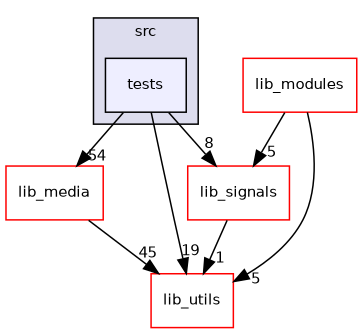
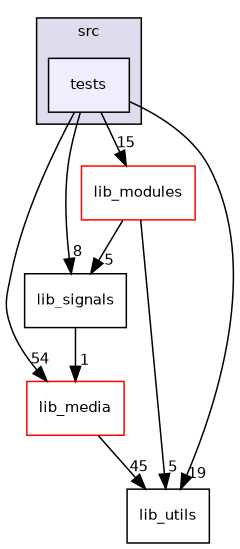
  digraph {
    compound=true
    node [fillcolor=white fontname=Helvetica fontsize=10 shape=box style=filled color=red]
    edge [headlabel=5 labeldistance=1.5 labelfontname=Helvetica labelfontsize=10]
    n1 [fillcolor="#eeeeff" label=tests pencolor=black color=""]
    n2 [label=lib_media]
-   n3 [label=lib_signals]
+   n3 [color=black label=lib_signals]
    n4 [label=lib_modules]
-   n5 [label=lib_utils fillcolor="" style=""]
+   n5 [label=lib_utils fillcolor="" style="" color=""]
    subgraph cluster_1 {
      bgcolor="#ddddee"
      fontname=Helvetica
      fontsize=10
      label=src
      pencolor=black
      n1
    }
    n1 -> n2 [headlabel=54]
    n1 -> n3 [headlabel=8]
+   n1 -> n4 [headlabel=15]
    n1 -> n5 [headlabel=19]
    n2 -> n5 [headlabel=45]
-   n3 -> n5 [headlabel=1]
+   n3 -> n2 [headlabel=1]
    n4 -> n3
    n4 -> n5
  }
